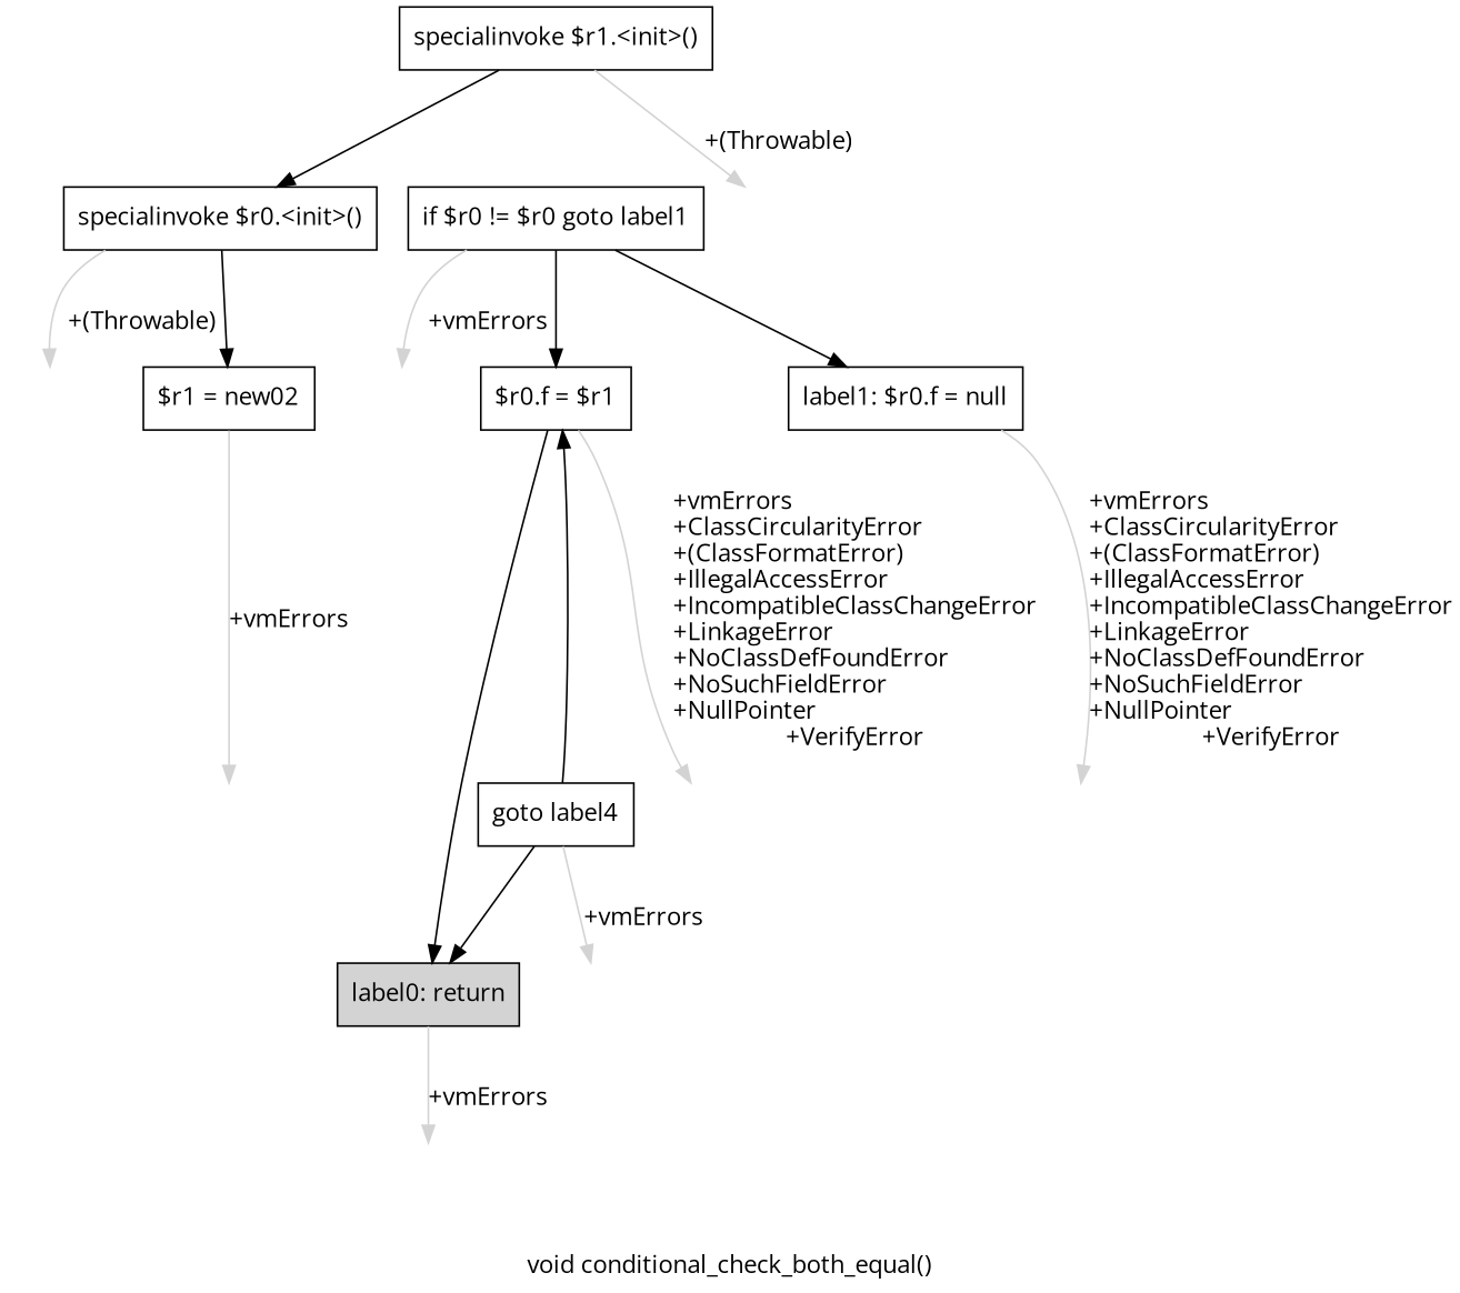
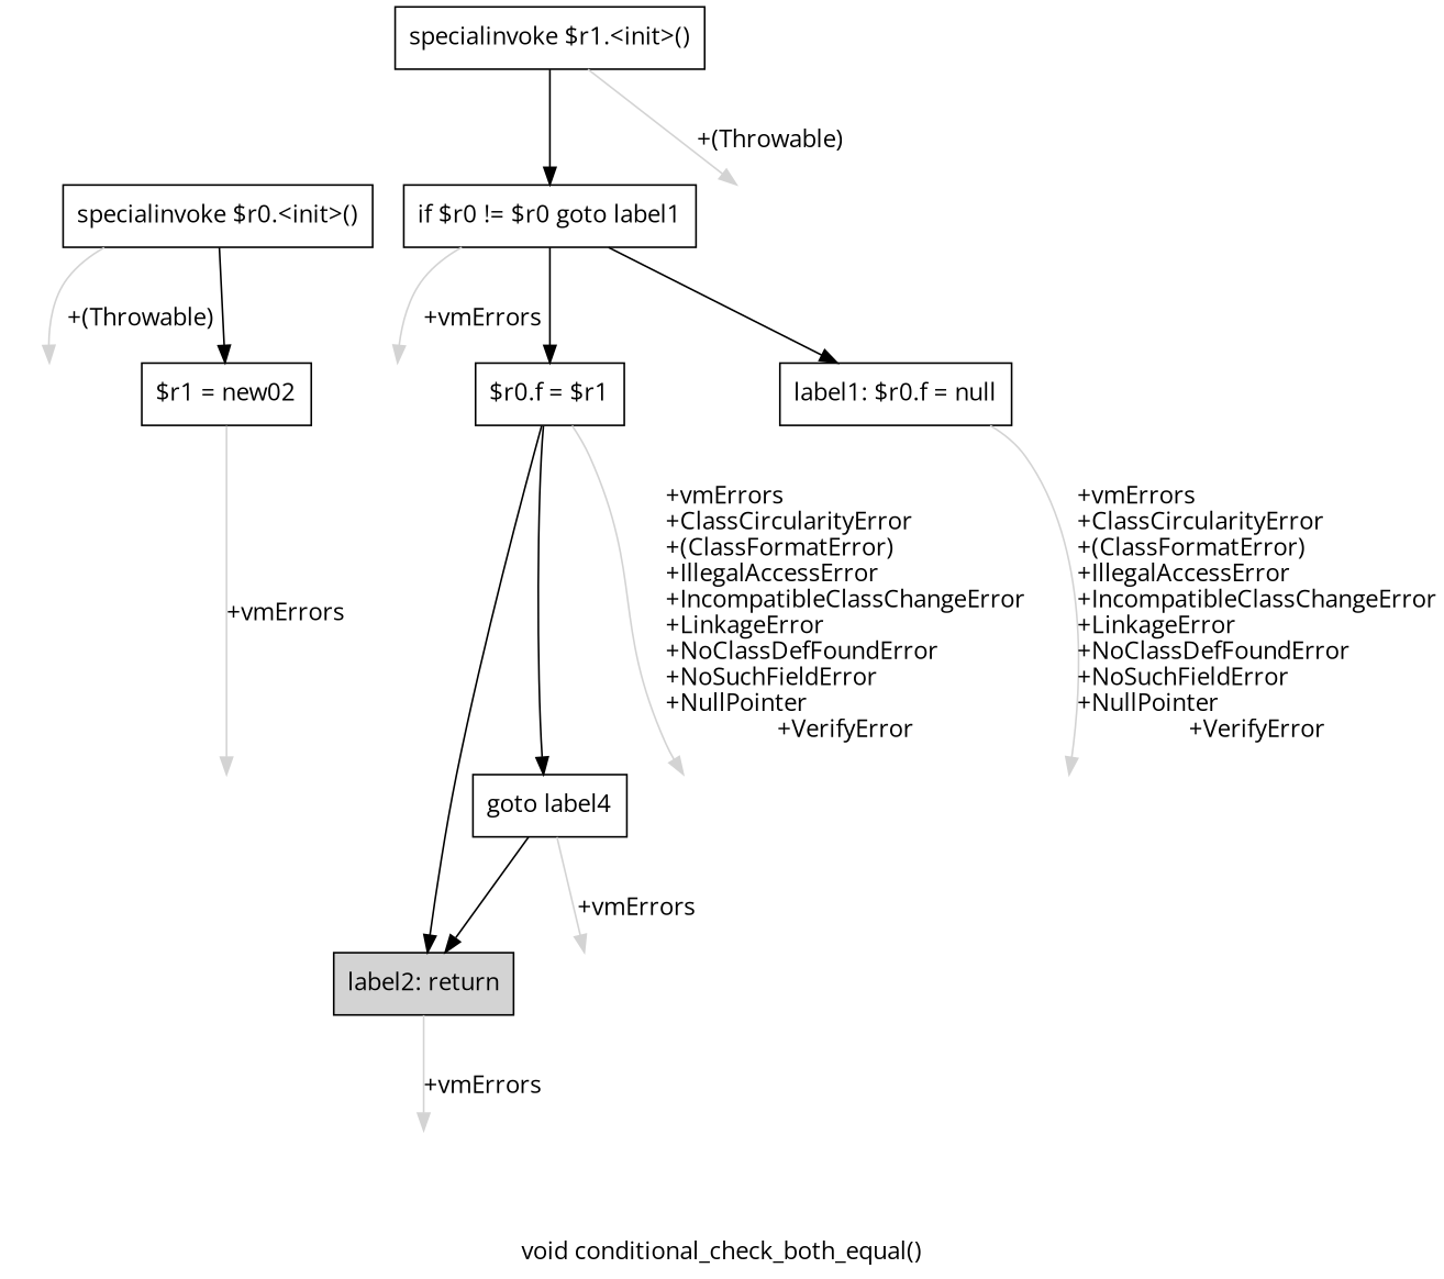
  digraph {
    fontname="Open Sans"
    label="void conditional_check_both_equal()"
    node [fontname="Open Sans" shape=box style=invis]
    edge [color=lightgray fontname="Open Sans"]
    n1 [label="specialinvoke $r0.<init>()" style=""]
    n2 [label="$r1 = new02" style=""]
    n3 [label=Esc]
    n4 [label=Esc]
    n5 [label=Esc]
    n6 [label="specialinvoke $r1.<init>()" style=""]
    n7 [label="if $r0 != $r0 goto label1" style=""]
    n8 [label=Esc]
    n9 [label="$r0.f = $r1" style=""]
    n10 [label="label1: $r0.f = null" style=""]
    n11 [label=Esc]
    n12 [label="goto label4" style=""]
    n13 [label=Esc]
-   n14 [fillcolor=lightgray label="label0: return" style=filled]
+   n14 [fillcolor=lightgray label="label2: return" style=filled]
    n15 [label=Esc]
    n16 [label=Esc]
    n17 [label=Esc]
    n1 -> n2 [color=black]
    n1 -> n3 [label="\l+(Throwable)"]
    n2 -> n5 [label="\l+vmErrors"]
-   n6 -> n1 [color=black]
+   n6 -> n7 [color=black]
    n6 -> n8 [label="\l+(Throwable)"]
    n7 -> n9 [color=black]
    n7 -> n10 [color=black]
    n7 -> n11 [label="\l+vmErrors"]
-   n12 -> n9 [color=black]
+   n9 -> n12 [color=black]
    n9 -> n13 [label="\l+vmErrors\l+ClassCircularityError\l+(ClassFormatError)\l+IllegalAccessError\l+IncompatibleClassChangeError\l+LinkageError\l+NoClassDefFoundError\l+NoSuchFieldError\l+NullPointer\l+VerifyError"]
    n9 -> n14 [color=black]
    n10 -> n15 [label="\l+vmErrors\l+ClassCircularityError\l+(ClassFormatError)\l+IllegalAccessError\l+IncompatibleClassChangeError\l+LinkageError\l+NoClassDefFoundError\l+NoSuchFieldError\l+NullPointer\l+VerifyError"]
    n12 -> n14 [color=black]
    n12 -> n16 [label="\l+vmErrors"]
    n14 -> n17 [label="\l+vmErrors"]
  }
